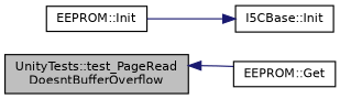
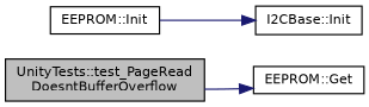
  digraph {
    rankdir=LR
    node [color=black fillcolor=white fontname=Helvetica fontsize=10 shape=record style=filled]
    edge [color=midnightblue fontname=Helvetica fontsize=10 labelfontname=Helvetica labelfontsize=10 style=solid]
    n1 [fillcolor=grey75 fontcolor=black height=0.2 label="UnityTests::test_PageRead\lDoesntBufferOverflow" width=0.4]
    n2 [height=0.2 label="EEPROM::Get" width=0.4]
    n3 [height=0.2 label="EEPROM::Init" width=0.4]
-   n4 [height=0.2 label="I5CBase::Init" width=0.4]
-   n2 -> n1
+   n4 [height=0.2 label="I2CBase::Init" width=0.4]
+   n1 -> n2
    n3 -> n4
  }
